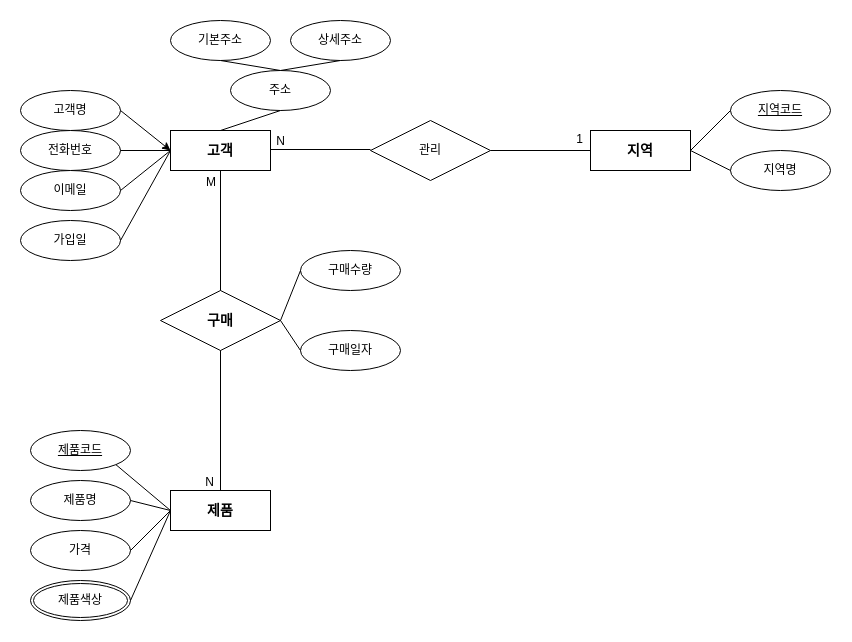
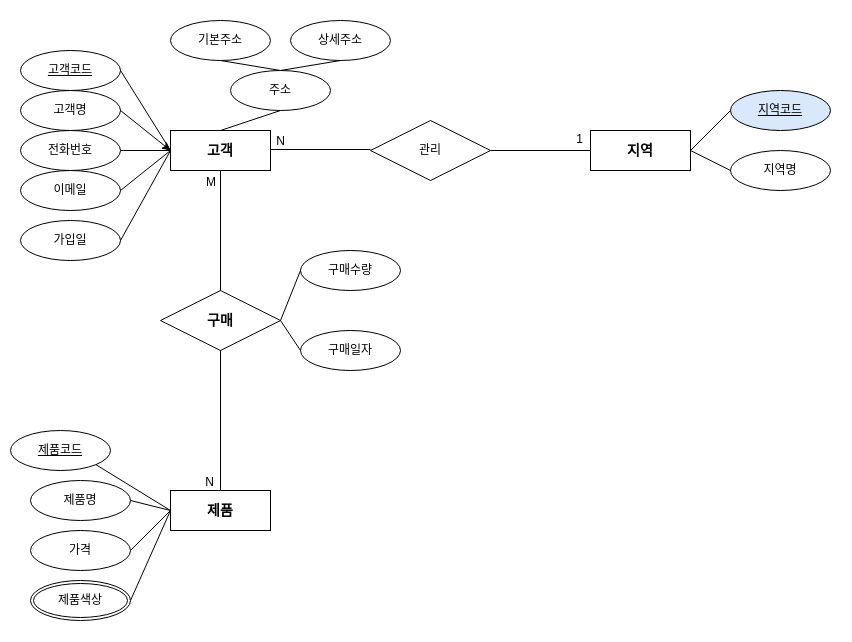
  <mxCell id="0" />
  <mxCell id="1" parent="0" />
  <mxCell id="2" value="&lt;font style=&quot;font-size: 14px;&quot;&gt;&lt;b&gt;고객&lt;/b&gt;&lt;/font&gt;" style="whiteSpace=wrap;html=1;align=center;" vertex="1" parent="1"><mxGeometry x="170" y="130" width="100" height="40" as="geometry" /></mxCell>
  <mxCell id="3" value="&lt;font style=&quot;font-size: 14px;&quot;&gt;&lt;b&gt;지역&lt;/b&gt;&lt;/font&gt;" style="whiteSpace=wrap;html=1;align=center;" vertex="1" parent="1"><mxGeometry x="590" y="130" width="100" height="40" as="geometry" /></mxCell>
  <mxCell id="4" value="&lt;font style=&quot;font-size: 14px;&quot;&gt;&lt;b&gt;제품&lt;/b&gt;&lt;/font&gt;" style="whiteSpace=wrap;html=1;align=center;" vertex="1" parent="1"><mxGeometry x="170" y="490" width="100" height="40" as="geometry" /></mxCell>
+ <mxCell id="5" value="고객코드" style="ellipse;whiteSpace=wrap;html=1;align=center;fontStyle=4;" vertex="1" parent="1"><mxGeometry x="20" y="50" width="100" height="40" as="geometry" /></mxCell>
  <mxCell id="6" value="고객명" style="ellipse;whiteSpace=wrap;html=1;align=center;" vertex="1" parent="1"><mxGeometry x="20" y="90" width="100" height="40" as="geometry" /></mxCell>
  <mxCell id="7" value="전화번호" style="ellipse;whiteSpace=wrap;html=1;align=center;" vertex="1" parent="1"><mxGeometry x="20" y="130" width="100" height="40" as="geometry" /></mxCell>
  <mxCell id="8" value="이메일" style="ellipse;whiteSpace=wrap;html=1;align=center;" vertex="1" parent="1"><mxGeometry x="20" y="170" width="100" height="40" as="geometry" /></mxCell>
  <mxCell id="9" value="주소" style="ellipse;whiteSpace=wrap;html=1;align=center;" vertex="1" parent="1"><mxGeometry x="230" y="70" width="100" height="40" as="geometry" /></mxCell>
  <mxCell id="10" value="가입일" style="ellipse;whiteSpace=wrap;html=1;align=center;" vertex="1" parent="1"><mxGeometry x="20" y="220" width="100" height="40" as="geometry" /></mxCell>
+ <mxCell id="11" value="" style="endArrow=none;html=1;rounded=0;exitX=1;exitY=0.5;exitDx=0;exitDy=0;entryX=0;entryY=0.5;entryDx=0;entryDy=0;" edge="1" parent="1" source="5" target="2"><mxGeometry relative="1" as="geometry"><mxPoint x="310" y="370" as="sourcePoint" /><mxPoint x="140" y="150" as="targetPoint" /></mxGeometry></mxCell>
  <mxCell id="12" value="" style="endArrow=classic;html=1;rounded=0;exitX=1;exitY=0.5;exitDx=0;exitDy=0;entryX=0;entryY=0.5;entryDx=0;entryDy=0;" edge="1" parent="1" source="6" target="2"><mxGeometry relative="1" as="geometry"><mxPoint x="120" y="110" as="sourcePoint" /><mxPoint x="170" y="190" as="targetPoint" /></mxGeometry></mxCell>
  <mxCell id="13" value="" style="endArrow=none;html=1;rounded=0;entryX=0;entryY=0.5;entryDx=0;entryDy=0;" edge="1" parent="1" target="2"><mxGeometry relative="1" as="geometry"><mxPoint x="120" y="150" as="sourcePoint" /><mxPoint x="170" y="190" as="targetPoint" /></mxGeometry></mxCell>
  <mxCell id="14" value="" style="endArrow=none;html=1;rounded=0;exitX=1;exitY=0.5;exitDx=0;exitDy=0;entryX=0;entryY=0.5;entryDx=0;entryDy=0;" edge="1" parent="1" source="8" target="2"><mxGeometry relative="1" as="geometry"><mxPoint x="120" y="190" as="sourcePoint" /><mxPoint x="170" y="230" as="targetPoint" /></mxGeometry></mxCell>
  <mxCell id="15" value="" style="endArrow=none;html=1;rounded=0;exitX=0.5;exitY=1;exitDx=0;exitDy=0;entryX=0.5;entryY=0;entryDx=0;entryDy=0;" edge="1" parent="1" source="9" target="2"><mxGeometry relative="1" as="geometry"><mxPoint x="120" y="230" as="sourcePoint" /><mxPoint x="170" y="270" as="targetPoint" /></mxGeometry></mxCell>
  <mxCell id="16" value="" style="endArrow=none;html=1;rounded=0;entryX=0;entryY=0.5;entryDx=0;entryDy=0;exitX=1;exitY=0.5;exitDx=0;exitDy=0;" edge="1" parent="1" source="10" target="2"><mxGeometry relative="1" as="geometry"><mxPoint x="120" y="270" as="sourcePoint" /><mxPoint x="170" y="150" as="targetPoint" /></mxGeometry></mxCell>
- <mxCell id="17" value="지역코드" style="ellipse;whiteSpace=wrap;html=1;align=center;fontStyle=4;" vertex="1" parent="1"><mxGeometry x="730" y="90" width="100" height="40" as="geometry" /></mxCell>
+ <mxCell id="17" value="지역코드" style="ellipse;whiteSpace=wrap;html=1;align=center;fontStyle=4;fillColor=#dae8fc;" vertex="1" parent="1"><mxGeometry x="730" y="90" width="100" height="40" as="geometry" /></mxCell>
  <mxCell id="18" value="지역명" style="ellipse;whiteSpace=wrap;html=1;align=center;" vertex="1" parent="1"><mxGeometry x="730" y="150" width="100" height="40" as="geometry" /></mxCell>
  <mxCell id="19" value="" style="endArrow=none;html=1;rounded=0;entryX=0;entryY=0.5;entryDx=0;entryDy=0;exitX=1;exitY=0.5;exitDx=0;exitDy=0;" edge="1" parent="1" source="3" target="17"><mxGeometry relative="1" as="geometry"><mxPoint x="340" y="370" as="sourcePoint" /><mxPoint x="500" y="370" as="targetPoint" /></mxGeometry></mxCell>
  <mxCell id="20" value="" style="endArrow=none;html=1;rounded=0;entryX=0;entryY=0.5;entryDx=0;entryDy=0;exitX=1;exitY=0.5;exitDx=0;exitDy=0;" edge="1" parent="1" source="3" target="18"><mxGeometry relative="1" as="geometry"><mxPoint x="700" y="160" as="sourcePoint" /><mxPoint x="740" y="120" as="targetPoint" /></mxGeometry></mxCell>
  <mxCell id="21" value="상세주소" style="ellipse;whiteSpace=wrap;html=1;align=center;" vertex="1" parent="1"><mxGeometry x="290" y="20" width="100" height="40" as="geometry" /></mxCell>
  <mxCell id="22" value="기본주소" style="ellipse;whiteSpace=wrap;html=1;align=center;" vertex="1" parent="1"><mxGeometry x="170" y="20" width="100" height="40" as="geometry" /></mxCell>
  <mxCell id="23" value="" style="endArrow=none;html=1;rounded=0;exitX=0.5;exitY=1;exitDx=0;exitDy=0;entryX=0.5;entryY=0;entryDx=0;entryDy=0;" edge="1" parent="1" source="22" target="9"><mxGeometry relative="1" as="geometry"><mxPoint x="340" y="370" as="sourcePoint" /><mxPoint x="500" y="370" as="targetPoint" /></mxGeometry></mxCell>
  <mxCell id="24" value="" style="endArrow=none;html=1;rounded=0;exitX=0.5;exitY=1;exitDx=0;exitDy=0;entryX=0.5;entryY=0;entryDx=0;entryDy=0;" edge="1" parent="1" source="21" target="9"><mxGeometry relative="1" as="geometry"><mxPoint x="230" y="70" as="sourcePoint" /><mxPoint x="290" y="80" as="targetPoint" /></mxGeometry></mxCell>
- <mxCell id="25" value="제품코드" style="ellipse;whiteSpace=wrap;html=1;align=center;fontStyle=4;" vertex="1" parent="1"><mxGeometry x="30" y="430" width="100" height="40" as="geometry" /></mxCell>
+ <mxCell id="25" value="제품코드" style="ellipse;whiteSpace=wrap;html=1;align=center;fontStyle=4;" vertex="1" parent="1"><mxGeometry x="10" y="430" width="100" height="40" as="geometry" /></mxCell>
  <mxCell id="26" value="제품명" style="ellipse;whiteSpace=wrap;html=1;align=center;" vertex="1" parent="1"><mxGeometry x="30" y="480" width="100" height="40" as="geometry" /></mxCell>
  <mxCell id="27" value="가격" style="ellipse;whiteSpace=wrap;html=1;align=center;" vertex="1" parent="1"><mxGeometry x="30" y="530" width="100" height="40" as="geometry" /></mxCell>
  <mxCell id="28" value="제품색상" style="ellipse;shape=doubleEllipse;margin=3;whiteSpace=wrap;html=1;align=center;" vertex="1" parent="1"><mxGeometry x="30" y="580" width="100" height="40" as="geometry" /></mxCell>
  <mxCell id="29" value="" style="endArrow=none;html=1;rounded=0;entryX=0;entryY=0.5;entryDx=0;entryDy=0;exitX=1;exitY=1;exitDx=0;exitDy=0;" edge="1" parent="1" source="25" target="4"><mxGeometry relative="1" as="geometry"><mxPoint x="340" y="370" as="sourcePoint" /><mxPoint x="500" y="370" as="targetPoint" /></mxGeometry></mxCell>
  <mxCell id="30" value="" style="endArrow=none;html=1;rounded=0;exitX=1;exitY=0.5;exitDx=0;exitDy=0;" edge="1" parent="1" source="26"><mxGeometry relative="1" as="geometry"><mxPoint x="125" y="474" as="sourcePoint" /><mxPoint x="170" y="510" as="targetPoint" /></mxGeometry></mxCell>
  <mxCell id="31" value="" style="endArrow=none;html=1;rounded=0;exitX=1;exitY=0.5;exitDx=0;exitDy=0;entryX=0;entryY=0.5;entryDx=0;entryDy=0;" edge="1" parent="1" source="27" target="4"><mxGeometry relative="1" as="geometry"><mxPoint x="340" y="370" as="sourcePoint" /><mxPoint x="500" y="370" as="targetPoint" /></mxGeometry></mxCell>
  <mxCell id="32" value="" style="endArrow=none;html=1;rounded=0;exitX=1;exitY=0.5;exitDx=0;exitDy=0;entryX=0;entryY=0.5;entryDx=0;entryDy=0;" edge="1" parent="1" source="28" target="4"><mxGeometry relative="1" as="geometry"><mxPoint x="340" y="370" as="sourcePoint" /><mxPoint x="500" y="370" as="targetPoint" /></mxGeometry></mxCell>
  <mxCell id="33" value="관리" style="shape=rhombus;perimeter=rhombusPerimeter;whiteSpace=wrap;html=1;align=center;" vertex="1" parent="1"><mxGeometry x="370" y="120" width="120" height="60" as="geometry" /></mxCell>
  <mxCell id="34" value="" style="endArrow=none;html=1;rounded=0;entryX=0;entryY=0.5;entryDx=0;entryDy=0;" edge="1" parent="1" target="3"><mxGeometry relative="1" as="geometry"><mxPoint x="490" y="150" as="sourcePoint" /><mxPoint x="580" y="150" as="targetPoint" /></mxGeometry></mxCell>
  <mxCell id="35" value="1" style="resizable=0;html=1;whiteSpace=wrap;align=right;verticalAlign=bottom;" connectable="0" vertex="1" parent="34"><mxGeometry x="1" relative="1" as="geometry"><mxPoint x="-6" y="-3" as="offset" /></mxGeometry></mxCell>
  <mxCell id="36" value="" style="endArrow=none;html=1;rounded=0;" edge="1" parent="1"><mxGeometry relative="1" as="geometry"><mxPoint x="370" y="149" as="sourcePoint" /><mxPoint x="270" y="149" as="targetPoint" /></mxGeometry></mxCell>
  <mxCell id="37" value="N" style="resizable=0;html=1;whiteSpace=wrap;align=right;verticalAlign=bottom;" connectable="0" vertex="1" parent="36"><mxGeometry x="1" relative="1" as="geometry"><mxPoint x="16" as="offset" /></mxGeometry></mxCell>
  <mxCell id="38" value="" style="endArrow=none;html=1;rounded=0;exitX=0.5;exitY=1;exitDx=0;exitDy=0;entryX=0.5;entryY=0;entryDx=0;entryDy=0;" edge="1" parent="1" source="2" target="4"><mxGeometry relative="1" as="geometry"><mxPoint x="340" y="370" as="sourcePoint" /><mxPoint x="500" y="370" as="targetPoint" /></mxGeometry></mxCell>
  <mxCell id="39" value="M" style="resizable=0;html=1;whiteSpace=wrap;align=left;verticalAlign=bottom;" connectable="0" vertex="1" parent="38"><mxGeometry x="-1" relative="1" as="geometry"><mxPoint x="-16" y="20" as="offset" /></mxGeometry></mxCell>
  <mxCell id="40" value="N" style="resizable=0;html=1;whiteSpace=wrap;align=right;verticalAlign=bottom;" connectable="0" vertex="1" parent="38"><mxGeometry x="1" relative="1" as="geometry"><mxPoint x="-5" as="offset" /></mxGeometry></mxCell>
  <mxCell id="41" value="&lt;b&gt;&lt;font style=&quot;font-size: 14px;&quot;&gt;구매&lt;/font&gt;&lt;/b&gt;" style="shape=rhombus;perimeter=rhombusPerimeter;whiteSpace=wrap;html=1;align=center;" vertex="1" parent="1"><mxGeometry x="160" y="290" width="120" height="60" as="geometry" /></mxCell>
  <mxCell id="42" value="구매수량" style="ellipse;whiteSpace=wrap;html=1;align=center;" vertex="1" parent="1"><mxGeometry x="300" y="250" width="100" height="40" as="geometry" /></mxCell>
  <mxCell id="43" value="구매일자" style="ellipse;whiteSpace=wrap;html=1;align=center;" vertex="1" parent="1"><mxGeometry x="300" y="330" width="100" height="40" as="geometry" /></mxCell>
  <mxCell id="44" value="" style="endArrow=none;html=1;rounded=0;exitX=1;exitY=0.5;exitDx=0;exitDy=0;entryX=0;entryY=0.5;entryDx=0;entryDy=0;" edge="1" parent="1" source="41" target="42"><mxGeometry relative="1" as="geometry"><mxPoint x="340" y="370" as="sourcePoint" /><mxPoint x="500" y="370" as="targetPoint" /></mxGeometry></mxCell>
  <mxCell id="45" value="" style="endArrow=none;html=1;rounded=0;exitX=1;exitY=0.5;exitDx=0;exitDy=0;entryX=0;entryY=0.5;entryDx=0;entryDy=0;" edge="1" parent="1" source="41" target="43"><mxGeometry relative="1" as="geometry"><mxPoint x="340" y="370" as="sourcePoint" /><mxPoint x="500" y="370" as="targetPoint" /></mxGeometry></mxCell>
